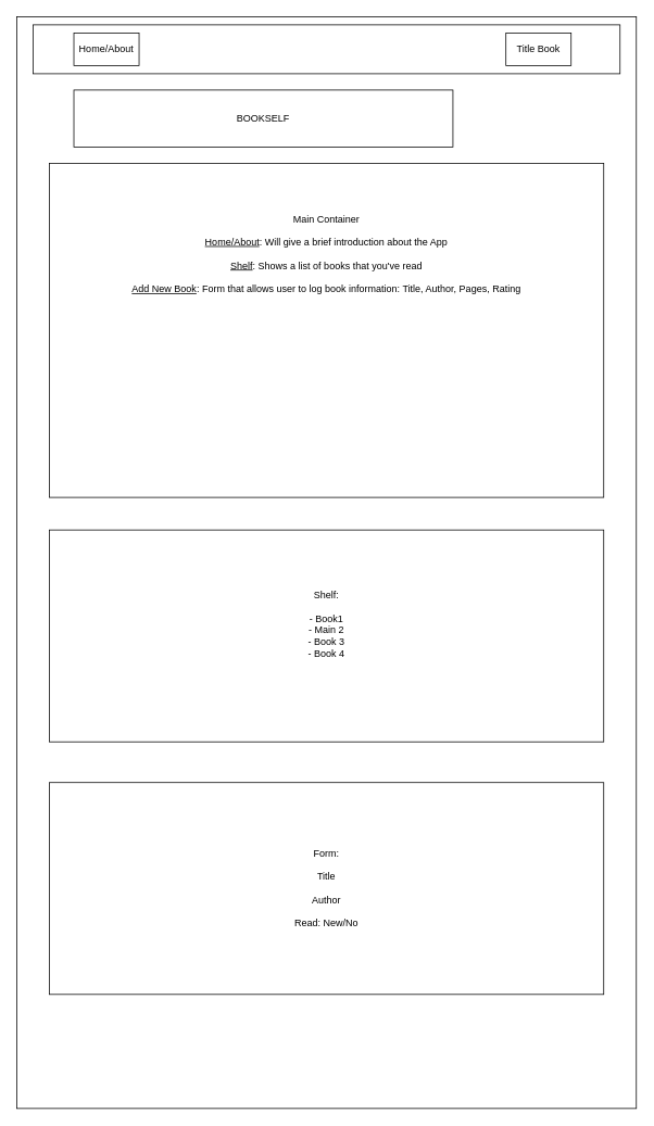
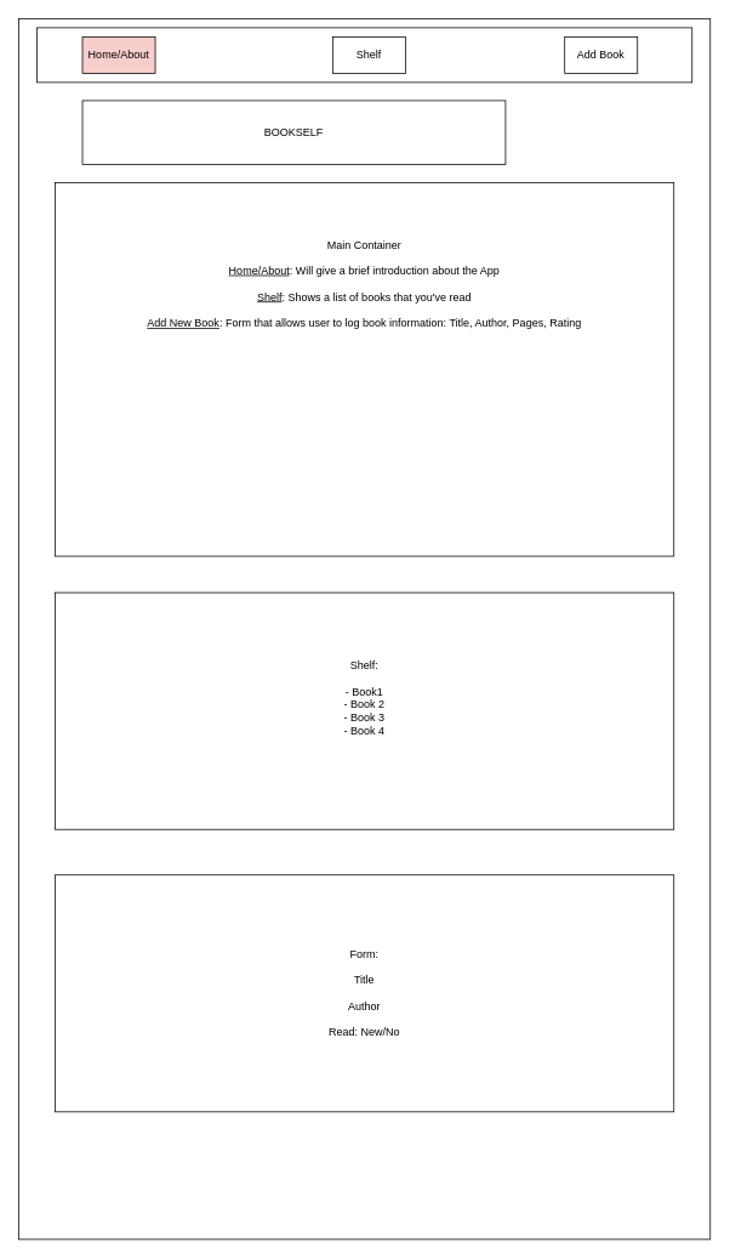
  <mxCell id="0" />
  <mxCell id="1" parent="0" />
  <mxCell id="2" value="" style="whiteSpace=wrap;html=1;" parent="1" vertex="1"><mxGeometry x="20" y="20" width="760" height="1340" as="geometry" /></mxCell>
  <mxCell id="3" value="" style="whiteSpace=wrap;html=1;" parent="1" vertex="1"><mxGeometry x="40" y="30" width="720" height="60" as="geometry" /></mxCell>
- <mxCell id="4" value="Home/About" style="whiteSpace=wrap;html=1;" parent="1" vertex="1"><mxGeometry x="90" y="40" width="80" height="40" as="geometry" /></mxCell>
- <mxCell id="6" value="Title Book" style="whiteSpace=wrap;html=1;" parent="1" vertex="1"><mxGeometry x="620" y="40" width="80" height="40" as="geometry" /></mxCell>
+ <mxCell id="4" value="Home/About" style="whiteSpace=wrap;html=1;fillColor=#f8cecc;" parent="1" vertex="1"><mxGeometry x="90" y="40" width="80" height="40" as="geometry" /></mxCell>
+ <mxCell id="5" value="Shelf" style="whiteSpace=wrap;html=1;" parent="1" vertex="1"><mxGeometry x="365" y="40" width="80" height="40" as="geometry" /></mxCell>
+ <mxCell id="6" value="Add Book" style="whiteSpace=wrap;html=1;" parent="1" vertex="1"><mxGeometry x="620" y="40" width="80" height="40" as="geometry" /></mxCell>
  <mxCell id="7" value="BOOKSELF" style="whiteSpace=wrap;html=1;" parent="1" vertex="1"><mxGeometry x="90" y="110" width="465" height="70" as="geometry" /></mxCell>
  <mxCell id="8" value="Main Container&lt;br&gt;&lt;br&gt;&lt;u&gt;Home/About&lt;/u&gt;: Will give a brief introduction about the App&lt;br&gt;&lt;br&gt;&lt;u&gt;Shelf&lt;/u&gt;: Shows a list of books that you've read&lt;br&gt;&lt;br&gt;&lt;u&gt;Add New Book&lt;/u&gt;: Form that allows user to log book information: Title, Author, Pages, Rating&lt;br&gt;&lt;br&gt;&lt;br&gt;&lt;br&gt;&lt;br&gt;&lt;br&gt;&lt;br&gt;&lt;br&gt;&lt;br&gt;&lt;br&gt;&lt;br&gt;&lt;br&gt;&lt;br&gt;&lt;br&gt;" style="whiteSpace=wrap;html=1;" parent="1" vertex="1"><mxGeometry x="60" y="200" width="680" height="410" as="geometry" /></mxCell>
- <mxCell id="9" value="Shelf:&lt;br&gt;&lt;br&gt;- Book1&lt;br&gt;- Main 2&lt;br&gt;- Book 3&lt;br&gt;- Book 4&lt;br&gt;&lt;br&gt;&lt;br&gt;" style="whiteSpace=wrap;html=1;" parent="1" vertex="1"><mxGeometry x="60" y="650" width="680" height="260" as="geometry" /></mxCell>
+ <mxCell id="9" value="Shelf:&lt;br&gt;&lt;br&gt;- Book1&lt;br&gt;- Book 2&lt;br&gt;- Book 3&lt;br&gt;- Book 4&lt;br&gt;&lt;br&gt;&lt;br&gt;" style="whiteSpace=wrap;html=1;" parent="1" vertex="1"><mxGeometry x="60" y="650" width="680" height="260" as="geometry" /></mxCell>
  <mxCell id="10" value="Form:&lt;br&gt;&lt;br&gt;Title&lt;br&gt;&lt;br&gt;Author&lt;br&gt;&lt;br&gt;Read: New/No" style="whiteSpace=wrap;html=1;" vertex="1" parent="1"><mxGeometry x="60" y="960" width="680" height="260" as="geometry" /></mxCell>
